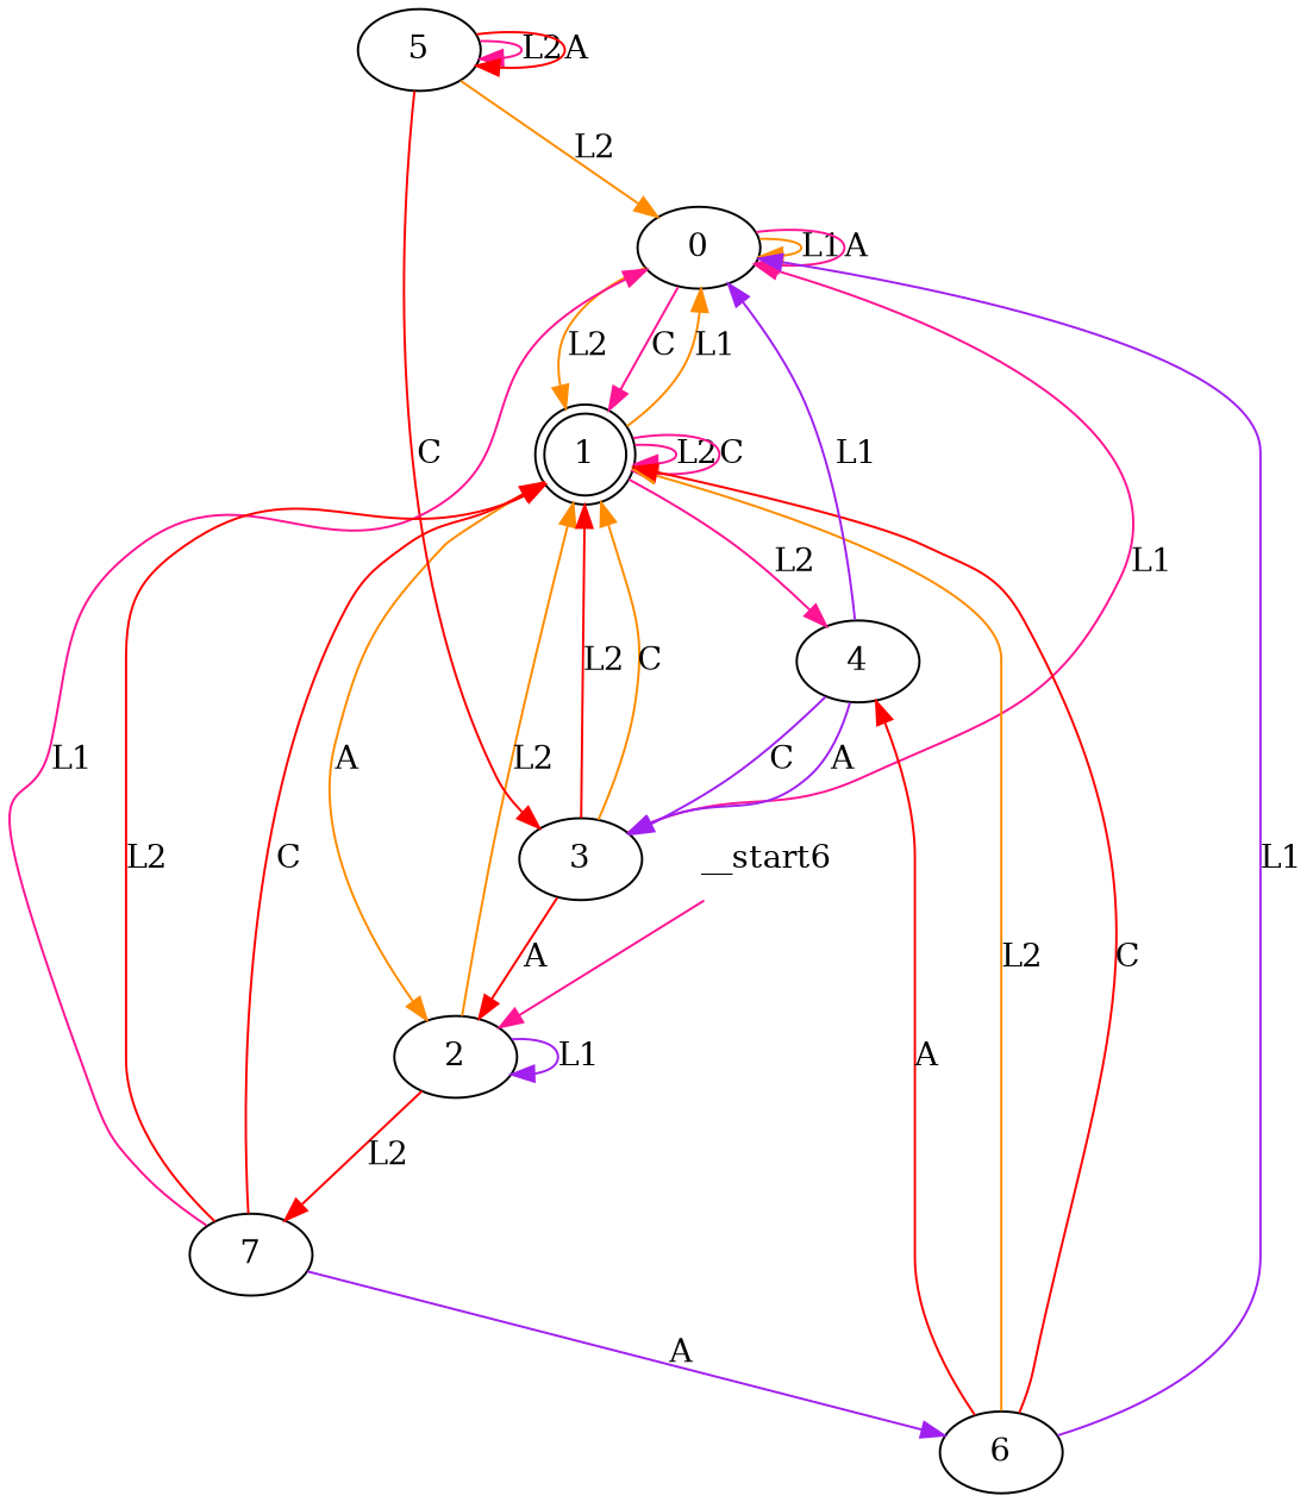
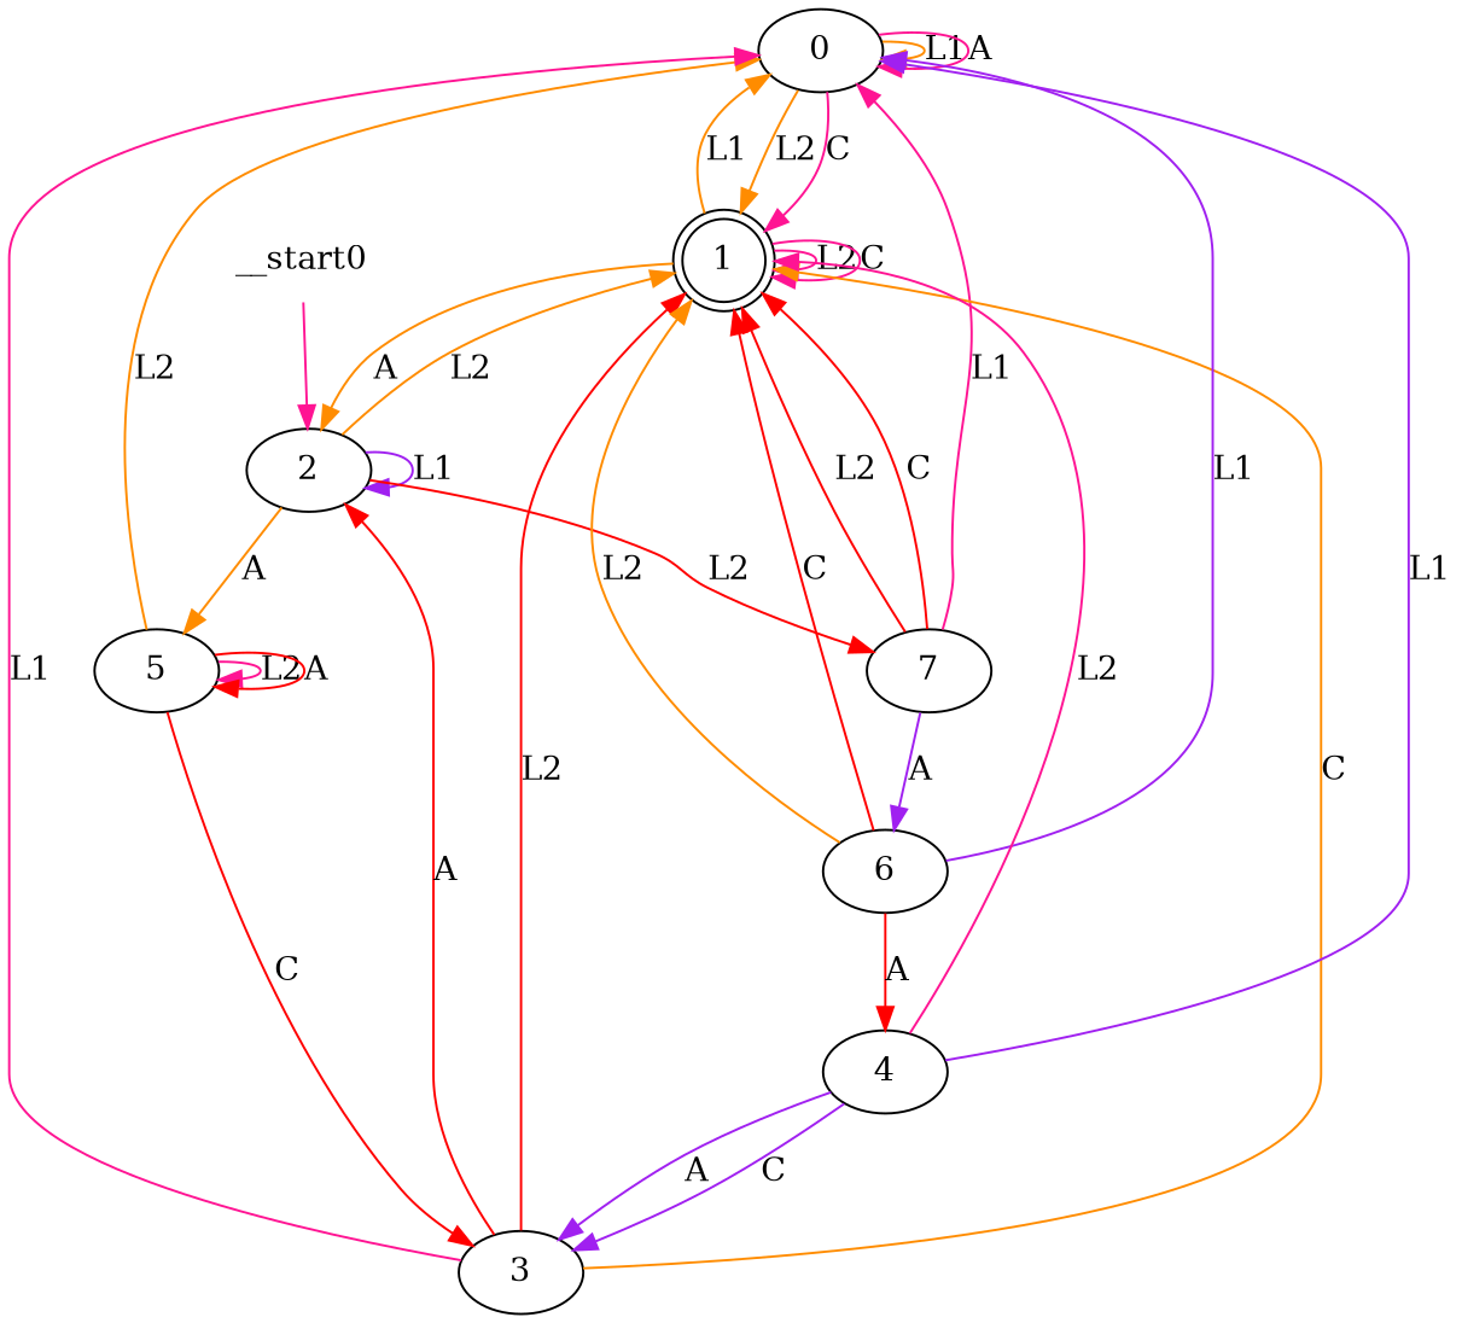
  digraph {
    edge [color=darkorange]
    n1 [label=0]
    n2 [label=1 shape=doublecircle]
    n3 [label=2]
    n4 [label=5]
    n5 [label=7]
    n6 [label=3]
    n7 [label=6]
    n8 [label=4]
-   __start0 [shape=none label=__start6]
+   __start0 [shape=none]
    n1 -> n1 [label=L1]
    n1 -> n1 [color=deeppink label=A]
    n1 -> n2 [label=L2]
    n1 -> n2 [color=deeppink label=C]
    n2 -> n1 [label=L1]
    n2 -> n2 [color=deeppink label=L2]
    n2 -> n2 [color=deeppink label=C]
    n2 -> n3 [label=A]
    n3 -> n2 [label=L2]
    n3 -> n3 [color=purple label=L1]
+   n3 -> n4 [label=A]
    n3 -> n5 [color=red label=L2]
    n4 -> n1 [label=L2]
    n4 -> n4 [color=deeppink label=L2]
    n4 -> n4 [color=red label=A]
    n4 -> n6 [color=red label=C]
    n5 -> n1 [color=deeppink label=L1]
    n5 -> n2 [color=red label=L2]
    n5 -> n2 [color=red label=C]
    n5 -> n7 [color=purple label=A]
    n6 -> n1 [color=deeppink label=L1]
    n6 -> n2 [color=red label=L2]
    n6 -> n2 [label=C]
    n6 -> n3 [color=red label=A]
    n7 -> n1 [color=purple label=L1]
    n7 -> n2 [label=L2]
    n7 -> n2 [color=red label=C]
    n7 -> n8 [color=red label=A]
    n8 -> n1 [color=purple label=L1]
-   n2 -> n8 [color=deeppink label=L2]
+   n8 -> n2 [color=deeppink label=L2]
    n8 -> n6 [color=purple label=A]
    n8 -> n6 [color=purple label=C]
    __start0 -> n3 [color=deeppink]
  }
